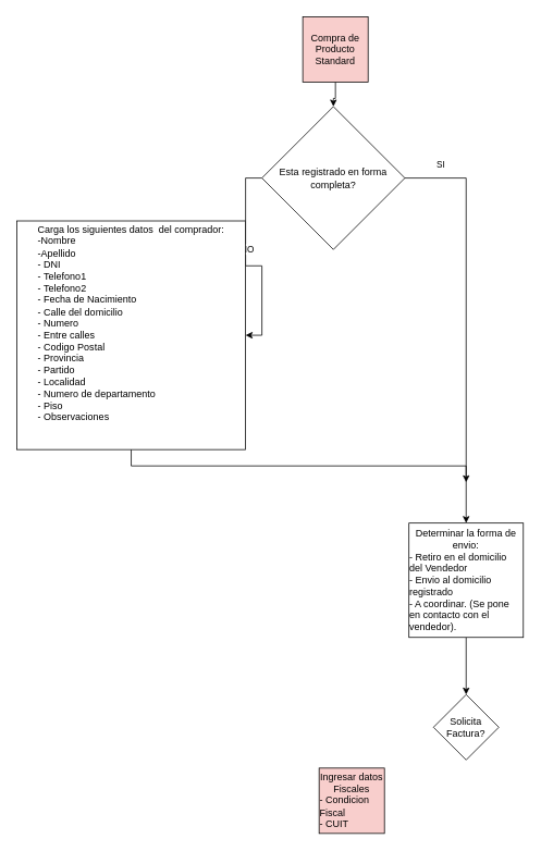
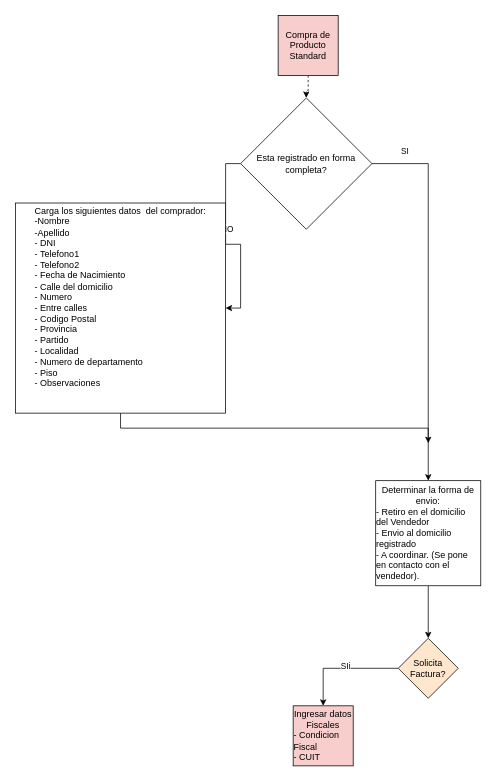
  <mxCell id="0" />
  <mxCell id="1" parent="0" />
- <mxCell id="2" style="edgeStyle=orthogonalEdgeStyle;rounded=0;orthogonalLoop=1;jettySize=auto;html=1;entryX=0.5;entryY=0;entryDx=0;entryDy=0;" edge="1" parent="1" source="3" target="8"><mxGeometry relative="1" as="geometry" /></mxCell>
+ <mxCell id="2" style="edgeStyle=orthogonalEdgeStyle;rounded=0;orthogonalLoop=1;jettySize=auto;html=1;entryX=0.5;entryY=0;entryDx=0;entryDy=0;dashed=1;" edge="1" parent="1" source="3" target="8"><mxGeometry relative="1" as="geometry" /></mxCell>
  <mxCell id="3" value="Compra de Producto Standard" style="whiteSpace=wrap;html=1;aspect=fixed;fillColor=#f8cecc;" vertex="1" parent="1"><mxGeometry x="370" y="20" width="80" height="80" as="geometry" /></mxCell>
  <mxCell id="4" style="edgeStyle=orthogonalEdgeStyle;rounded=0;orthogonalLoop=1;jettySize=auto;html=1;" edge="1" parent="1" source="8" target="10"><mxGeometry relative="1" as="geometry" /></mxCell>
  <mxCell id="5" value="NO" style="edgeLabel;html=1;align=center;verticalAlign=middle;resizable=0;points=[];" vertex="1" connectable="0" parent="4"><mxGeometry x="-0.153" y="1" relative="1" as="geometry"><mxPoint as="offset" /></mxGeometry></mxCell>
  <mxCell id="6" style="edgeStyle=orthogonalEdgeStyle;rounded=0;orthogonalLoop=1;jettySize=auto;html=1;entryX=0.5;entryY=0;entryDx=0;entryDy=0;" edge="1" parent="1" source="8" target="12"><mxGeometry relative="1" as="geometry"><mxPoint x="580" y="220" as="targetPoint" /></mxGeometry></mxCell>
  <mxCell id="7" value="SI" style="edgeLabel;html=1;align=center;verticalAlign=middle;resizable=0;points=[];" vertex="1" connectable="0" parent="6"><mxGeometry x="0.283" y="1" relative="1" as="geometry"><mxPoint x="-33" y="-261" as="offset" /></mxGeometry></mxCell>
  <mxCell id="8" value="Esta registrado en forma completa?" style="rhombus;whiteSpace=wrap;html=1;" vertex="1" parent="1"><mxGeometry x="320" y="130" width="175" height="175" as="geometry" /></mxCell>
  <mxCell id="9" style="edgeStyle=orthogonalEdgeStyle;rounded=0;orthogonalLoop=1;jettySize=auto;html=1;" edge="1" parent="1" source="10"><mxGeometry relative="1" as="geometry"><mxPoint x="570" y="590" as="targetPoint" /><Array as="points"><mxPoint x="160" y="570" /><mxPoint x="570" y="570" /></Array></mxGeometry></mxCell>
  <mxCell id="10" value="&lt;div style=&quot;text-align: left;&quot;&gt;&lt;span style=&quot;background-color: initial;&quot;&gt;Carga los siguientes datos&amp;nbsp; del comprador:&lt;/span&gt;&lt;/div&gt;&lt;div style=&quot;text-align: justify;&quot;&gt;&lt;span style=&quot;background-color: initial;&quot;&gt;-Nombre&lt;/span&gt;&lt;/div&gt;&lt;div style=&quot;text-align: justify;&quot;&gt;&lt;span style=&quot;background-color: initial;&quot;&gt;-Apellido&lt;/span&gt;&lt;/div&gt;&lt;div style=&quot;text-align: justify;&quot;&gt;&lt;span style=&quot;background-color: initial;&quot;&gt;- DNI&lt;/span&gt;&lt;/div&gt;&lt;div style=&quot;text-align: justify;&quot;&gt;&lt;span style=&quot;background-color: initial;&quot;&gt;-&amp;nbsp;&lt;/span&gt;&lt;span style=&quot;background-color: initial;&quot;&gt;Telefono1&lt;/span&gt;&lt;/div&gt;&lt;span style=&quot;&quot;&gt;&lt;div style=&quot;text-align: justify;&quot;&gt;&lt;span style=&quot;background-color: initial;&quot;&gt;-&amp;nbsp;&lt;/span&gt;&lt;span style=&quot;background-color: initial;&quot;&gt;Telefono2&lt;/span&gt;&lt;/div&gt;&lt;/span&gt;&lt;span style=&quot;&quot;&gt;&lt;div style=&quot;text-align: justify;&quot;&gt;&lt;span style=&quot;background-color: initial;&quot;&gt;- Fecha de Nacimiento&lt;/span&gt;&lt;/div&gt;&lt;div style=&quot;text-align: justify;&quot;&gt;&lt;span style=&quot;background-color: initial;&quot;&gt;- Calle del domicilio&lt;/span&gt;&lt;/div&gt;&lt;div style=&quot;text-align: justify;&quot;&gt;&lt;span style=&quot;background-color: initial;&quot;&gt;- Numero&lt;/span&gt;&lt;/div&gt;&lt;div style=&quot;text-align: justify;&quot;&gt;&lt;span style=&quot;background-color: initial;&quot;&gt;- Entre calles&lt;/span&gt;&lt;/div&gt;&lt;div style=&quot;text-align: justify;&quot;&gt;&lt;span style=&quot;background-color: initial;&quot;&gt;- Codigo Postal&lt;/span&gt;&lt;/div&gt;&lt;div style=&quot;text-align: justify;&quot;&gt;&lt;span style=&quot;background-color: initial;&quot;&gt;- Provincia&lt;/span&gt;&lt;/div&gt;&lt;div style=&quot;text-align: justify;&quot;&gt;&lt;span style=&quot;background-color: initial;&quot;&gt;- Partido&lt;/span&gt;&lt;/div&gt;&lt;div style=&quot;text-align: justify;&quot;&gt;&lt;span style=&quot;background-color: initial;&quot;&gt;- Localidad&lt;/span&gt;&lt;/div&gt;&lt;div style=&quot;text-align: justify;&quot;&gt;&lt;span style=&quot;background-color: initial;&quot;&gt;- Numero de departamento&lt;/span&gt;&lt;/div&gt;&lt;div style=&quot;text-align: justify;&quot;&gt;&lt;span style=&quot;background-color: initial;&quot;&gt;- Piso&lt;/span&gt;&lt;/div&gt;&lt;div style=&quot;text-align: justify;&quot;&gt;&lt;span style=&quot;background-color: initial;&quot;&gt;- Observaciones&lt;/span&gt;&lt;/div&gt;&lt;div style=&quot;text-align: justify;&quot;&gt;&lt;br&gt;&lt;/div&gt;&lt;/span&gt;&lt;span style=&quot;&quot;&gt;&lt;div style=&quot;text-align: justify;&quot;&gt;&lt;br&gt;&lt;/div&gt;&lt;/span&gt;" style="whiteSpace=wrap;html=1;aspect=fixed;" vertex="1" parent="1"><mxGeometry x="20" y="270" width="280" height="280" as="geometry" /></mxCell>
  <mxCell id="11" style="edgeStyle=orthogonalEdgeStyle;rounded=0;orthogonalLoop=1;jettySize=auto;html=1;entryX=0.5;entryY=0;entryDx=0;entryDy=0;" edge="1" parent="1" source="12" target="15"><mxGeometry relative="1" as="geometry" /></mxCell>
  <mxCell id="12" value="Determinar la forma de envio:&lt;br&gt;&lt;div style=&quot;text-align: left;&quot;&gt;&lt;span style=&quot;background-color: initial;&quot;&gt;- Retiro en el domicilio del Vendedor&lt;/span&gt;&lt;/div&gt;&lt;div style=&quot;text-align: left;&quot;&gt;&lt;span style=&quot;background-color: initial;&quot;&gt;- Envio al domicilio registrado&lt;/span&gt;&lt;/div&gt;&lt;div style=&quot;text-align: left;&quot;&gt;&lt;span style=&quot;background-color: initial;&quot;&gt;- A coordinar. (Se pone en contacto con el vendedor).&lt;/span&gt;&lt;/div&gt;" style="rounded=0;whiteSpace=wrap;html=1;" vertex="1" parent="1"><mxGeometry x="500" y="640" width="140" height="140" as="geometry" /></mxCell>
- <mxCell id="15" value="Solicita Factura?" style="rhombus;whiteSpace=wrap;html=1;" vertex="1" parent="1"><mxGeometry x="530" y="850" width="80" height="80" as="geometry" /></mxCell>
+ <mxCell id="13" style="edgeStyle=orthogonalEdgeStyle;rounded=0;orthogonalLoop=1;jettySize=auto;html=1;" edge="1" parent="1" source="15" target="16"><mxGeometry relative="1" as="geometry" /></mxCell>
+ <mxCell id="14" value="SIi" style="edgeLabel;html=1;align=center;verticalAlign=middle;resizable=0;points=[];" vertex="1" connectable="0" parent="13"><mxGeometry x="0.049" y="-3" relative="1" as="geometry"><mxPoint x="8" as="offset" /></mxGeometry></mxCell>
+ <mxCell id="15" value="Solicita Factura?" style="rhombus;whiteSpace=wrap;html=1;fillColor=#ffe6cc;" vertex="1" parent="1"><mxGeometry x="530" y="850" width="80" height="80" as="geometry" /></mxCell>
  <mxCell id="16" value="&lt;span style=&quot;&quot;&gt;Ingresar datos Fiscales&lt;br&gt;&lt;div style=&quot;text-align: left;&quot;&gt;&lt;span style=&quot;background-color: initial;&quot;&gt;- Condicion Fiscal&lt;/span&gt;&lt;/div&gt;&lt;div style=&quot;text-align: left;&quot;&gt;&lt;span style=&quot;background-color: initial;&quot;&gt;- CUIT&lt;/span&gt;&lt;/div&gt;&lt;/span&gt;" style="whiteSpace=wrap;html=1;aspect=fixed;fillColor=#f8cecc;" vertex="1" parent="1"><mxGeometry x="390" y="940" width="80" height="80" as="geometry" /></mxCell>
